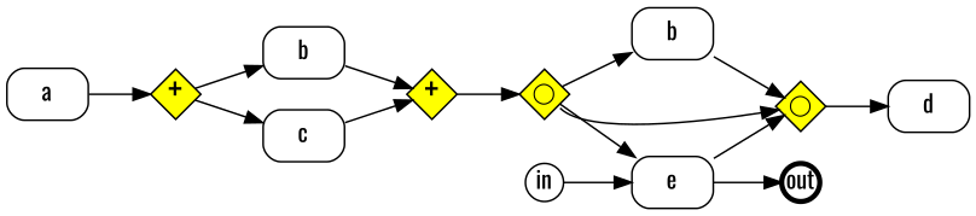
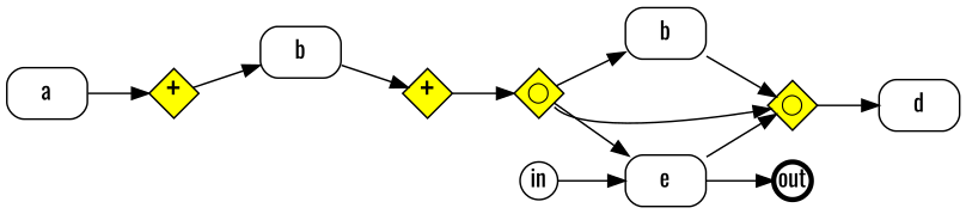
  digraph {
    fontname=Oswald
    rankdir=LR
    node [fontname=Oswald shape=Mrecord]
    edge [fontname=Oswald]
    a [height=0.4 width=.65]
    d [height=0.4 width=.65]
    in [fixedsize=true height=.3 shape=circle width=.3]
    out [fixedsize=true height=.3 penwidth=3 shape=circle width=.3]
    n5 [fillcolor=yellow fixedsize=true fontsize=20 height=.4 label=<&#43;> shape=diamond style=filled width=.4]
    n6 [fillcolor=yellow fixedsize=true fontsize=20 height=.4 label=<&#43;> shape=diamond style=filled width=.4]
    n7 [fillcolor=yellow fixedsize=true fontsize=12 height=.4 label=<&#9711;> shape=diamond style=filled width=.4]
    n8 [fillcolor=yellow fixedsize=true fontsize=12 height=.4 label=<&#9711;> shape=diamond style=filled width=.4]
    n9 [height=0.4 label=b width=.65]
    n10 [height=0.4 label=b width=.65]
-   c [height=0.4 width=.65]
    e [height=0.4 width=.65]
    subgraph sub_1 {
      a
      d
    }
    subgraph sub_2 {
    }
    subgraph sub_3 {
      in
      out
    }
    subgraph sub_4 {
      n7
      n8
    }
    subgraph sub_5 {
      n5
      n6
    }
    subgraph sub_6 {
      a
      d
      n9
      n10
-     c
      e
    }
    subgraph sub_7 {
    }
    a -> n5
    in -> e
    n5 -> n9
-   n5 -> c
    n6 -> n7
    n7 -> n8 [tailport=se]
    n7 -> n10
    n7 -> e
    n8 -> d
    n9 -> n6
    n10 -> n8
-   c -> n6
    e -> out
    e -> n8
  }
